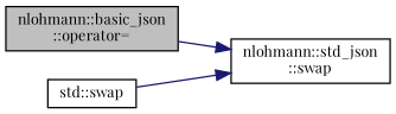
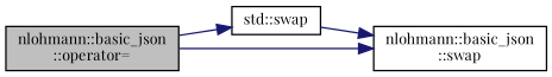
  digraph {
    fontname="Playfair Display"
    rankdir=LR
    node [color=black fillcolor=white fontname="Playfair Display" fontsize=10 shape=record style=filled]
    edge [color=midnightblue fontname="Playfair Display" fontsize=10 labelfontname=Helvetica labelfontsize=10 style=solid]
    n1 [fillcolor=grey75 fontcolor=black height=0.2 label="nlohmann::basic_json\l::operator=" width=0.4]
    n2 [height=0.2 label="std::swap" width=0.4]
-   n3 [height=0.2 label="nlohmann::std_json\l::swap" width=0.4]
+   n3 [height=0.2 label="nlohmann::basic_json\l::swap" width=0.4]
+   n1 -> n2
    n1 -> n3
    n2 -> n3
  }
